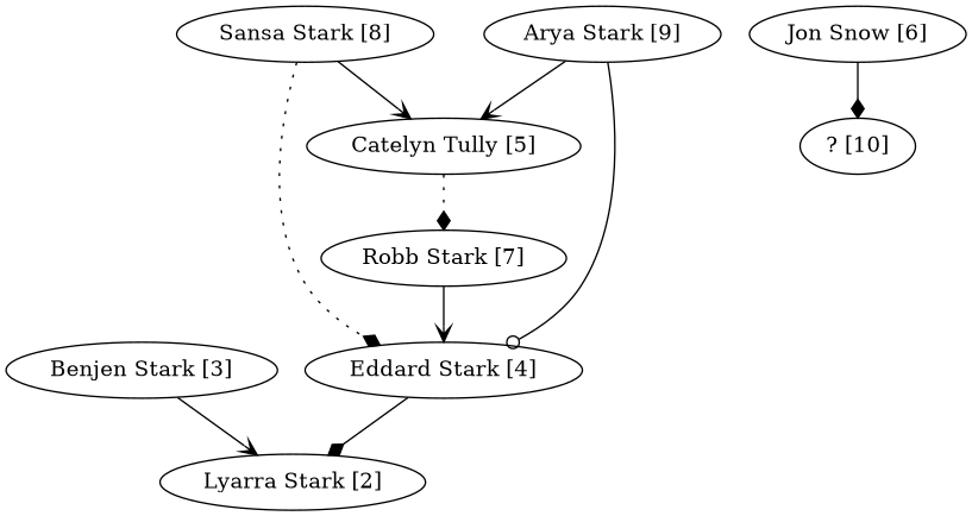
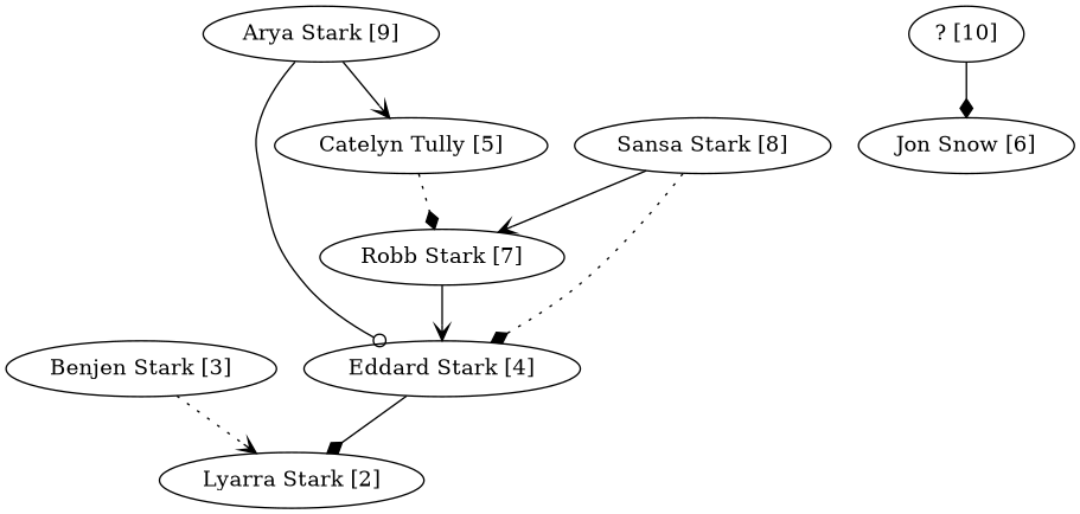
  digraph {
    edge [arrowhead=vee style=solid]
    "Benjen Stark [3]"
    "Lyarra Stark [2]"
    "Eddard Stark [4]"
    "Jon Snow [6]"
    "? [10]"
    "Robb Stark [7]"
    "Catelyn Tully [5]"
    "Sansa Stark [8]"
    "Arya Stark [9]"
-   "Benjen Stark [3]" -> "Lyarra Stark [2]"
+   "Benjen Stark [3]" -> "Lyarra Stark [2]" [style=dotted]
    "Eddard Stark [4]" -> "Lyarra Stark [2]" [arrowhead=diamond]
-   "Jon Snow [6]" -> "? [10]" [arrowhead=diamond]
+   "? [10]" -> "Jon Snow [6]" [arrowhead=diamond]
    "Robb Stark [7]" -> "Eddard Stark [4]"
    "Catelyn Tully [5]" -> "Robb Stark [7]" [arrowhead=diamond style=dotted]
    "Sansa Stark [8]" -> "Eddard Stark [4]" [arrowhead=diamond style=dotted]
-   "Sansa Stark [8]" -> "Catelyn Tully [5]"
+   "Sansa Stark [8]" -> "Robb Stark [7]"
    "Arya Stark [9]" -> "Eddard Stark [4]" [arrowhead=odot]
    "Arya Stark [9]" -> "Catelyn Tully [5]"
  }
